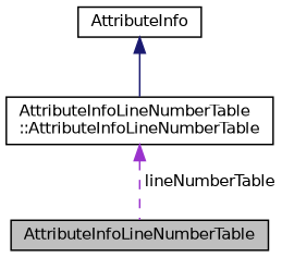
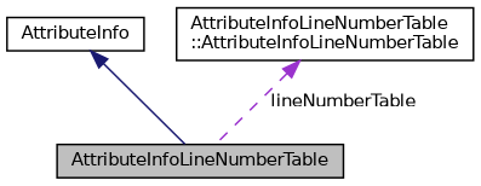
  digraph {
    node [color=black fillcolor=white fontname=Helvetica fontsize=10 shape=record style=filled]
    edge [dir=back fontname=Helvetica fontsize=10 labelfontname=Helvetica labelfontsize=10]
    n1 [fillcolor=grey75 fontcolor=black height=0.2 label=AttributeInfoLineNumberTable width=0.4]
    n2 [height=0.2 label=AttributeInfo width=0.4]
    n3 [height=0.2 label="AttributeInfoLineNumberTable\l::AttributeInfoLineNumberTable" width=0.4]
-   n2 -> n3 [color=midnightblue style=solid]
+   n2 -> n1 [color=midnightblue style=solid]
    n3 -> n1 [color=darkorchid3 label=" lineNumberTable" style=dashed]
  }
